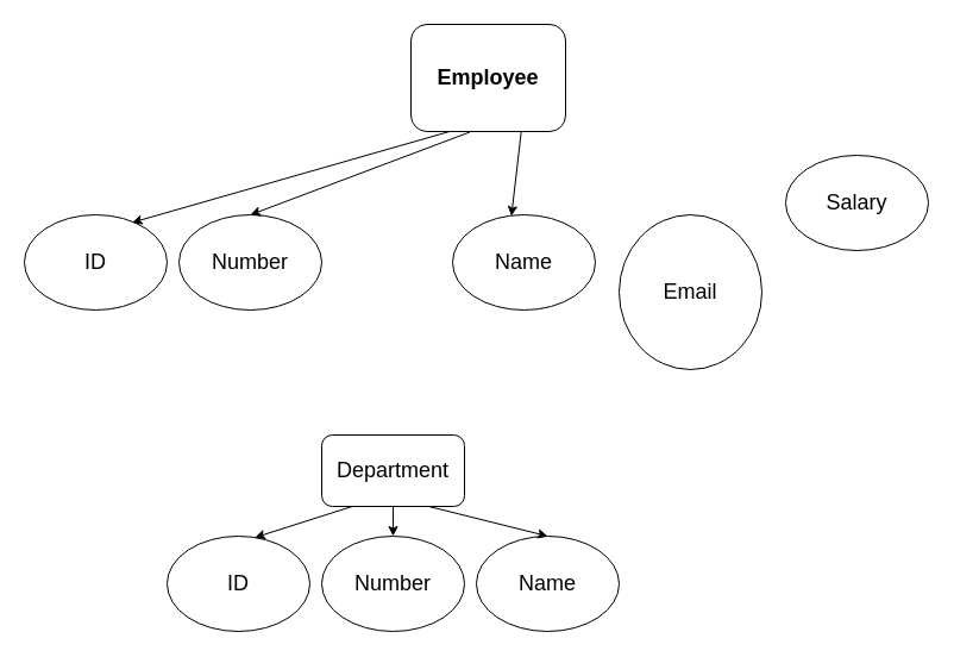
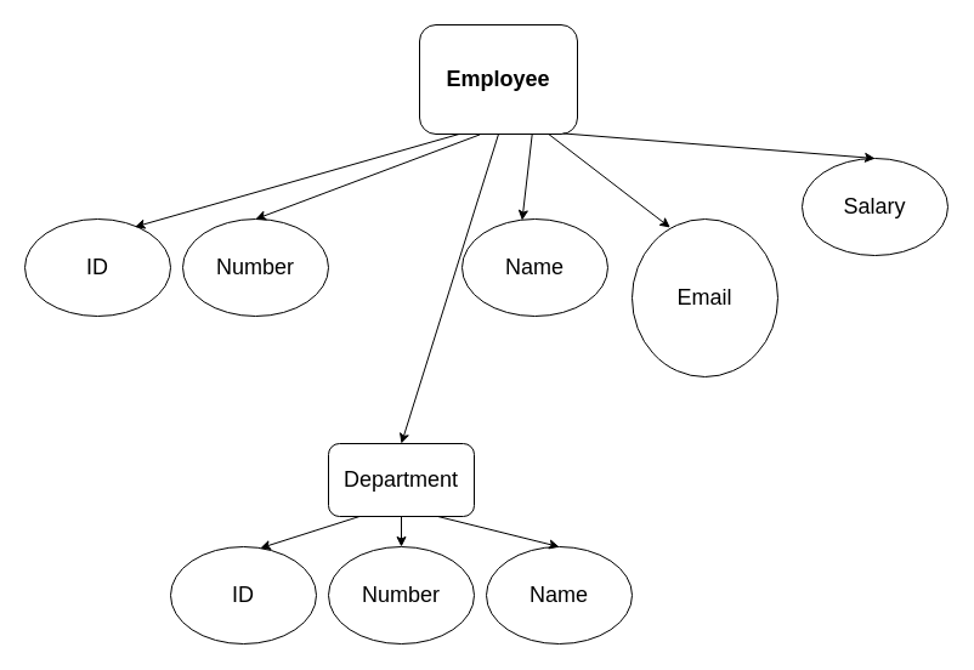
  <mxCell id="0" />
  <mxCell id="1" parent="0" />
  <mxCell id="2" value="&lt;font style=&quot;font-size: 18px;&quot;&gt;ID&lt;/font&gt;" style="ellipse;whiteSpace=wrap;html=1;" vertex="1" parent="1"><mxGeometry x="20" y="180" width="120" height="80" as="geometry" /></mxCell>
  <mxCell id="3" value="&lt;font style=&quot;font-size: 18px;&quot;&gt;Number&lt;/font&gt;" style="ellipse;whiteSpace=wrap;html=1;" vertex="1" parent="1"><mxGeometry x="150" y="180" width="120" height="80" as="geometry" /></mxCell>
  <mxCell id="4" value="&lt;font style=&quot;font-size: 18px;&quot;&gt;Email&lt;/font&gt;" style="ellipse;whiteSpace=wrap;html=1;" vertex="1" parent="1"><mxGeometry x="520" y="180" width="120" height="130" as="geometry" /></mxCell>
  <mxCell id="5" value="&lt;font style=&quot;font-size: 18px;&quot;&gt;Salary&lt;/font&gt;" style="ellipse;whiteSpace=wrap;html=1;" vertex="1" parent="1"><mxGeometry x="660" y="130" width="120" height="80" as="geometry" /></mxCell>
  <mxCell id="6" value="&lt;font style=&quot;font-size: 18px;&quot;&gt;Name&lt;/font&gt;" style="ellipse;whiteSpace=wrap;html=1;" vertex="1" parent="1"><mxGeometry x="380" y="180" width="120" height="80" as="geometry" /></mxCell>
  <mxCell id="7" value="&lt;font style=&quot;font-size: 18px;&quot;&gt;Department&lt;/font&gt;" style="rounded=1;whiteSpace=wrap;html=1;" vertex="1" parent="1"><mxGeometry x="270" y="365" width="120" height="60" as="geometry" /></mxCell>
  <mxCell id="8" value="&lt;b&gt;&lt;font style=&quot;font-size: 18px;&quot;&gt;Employee&lt;/font&gt;&lt;/b&gt;" style="rounded=1;whiteSpace=wrap;html=1;" vertex="1" parent="1"><mxGeometry x="345" y="20" width="130" height="90" as="geometry" /></mxCell>
  <mxCell id="9" value="" style="endArrow=classic;html=1;rounded=0;exitX=0.25;exitY=1;exitDx=0;exitDy=0;entryX=0.754;entryY=0.081;entryDx=0;entryDy=0;entryPerimeter=0;" edge="1" parent="1" source="8" target="2"><mxGeometry width="50" height="50" relative="1" as="geometry"><mxPoint x="310" y="310" as="sourcePoint" /><mxPoint x="360" y="260" as="targetPoint" /></mxGeometry></mxCell>
  <mxCell id="10" value="" style="endArrow=classic;html=1;rounded=0;entryX=0.5;entryY=0;entryDx=0;entryDy=0;exitX=0.383;exitY=1.004;exitDx=0;exitDy=0;exitPerimeter=0;" edge="1" parent="1" source="8" target="3"><mxGeometry width="50" height="50" relative="1" as="geometry"><mxPoint x="308" y="112" as="sourcePoint" /><mxPoint x="420" y="190" as="targetPoint" /></mxGeometry></mxCell>
+ <mxCell id="11" value="" style="endArrow=classic;html=1;rounded=0;exitX=0.909;exitY=0.994;exitDx=0;exitDy=0;exitPerimeter=0;entryX=0.5;entryY=0;entryDx=0;entryDy=0;" edge="1" parent="1" source="8" target="5"><mxGeometry width="50" height="50" relative="1" as="geometry"><mxPoint x="390" y="240" as="sourcePoint" /><mxPoint x="440" y="190" as="targetPoint" /></mxGeometry></mxCell>
+ <mxCell id="12" value="" style="endArrow=classic;html=1;rounded=0;exitX=0.819;exitY=1.002;exitDx=0;exitDy=0;exitPerimeter=0;entryX=0.261;entryY=0.054;entryDx=0;entryDy=0;entryPerimeter=0;" edge="1" parent="1" source="8" target="4"><mxGeometry width="50" height="50" relative="1" as="geometry"><mxPoint x="360" y="180" as="sourcePoint" /><mxPoint x="566" y="182" as="targetPoint" /></mxGeometry></mxCell>
  <mxCell id="13" value="" style="endArrow=classic;html=1;rounded=0;exitX=0.713;exitY=1.002;exitDx=0;exitDy=0;exitPerimeter=0;entryX=0.412;entryY=0.013;entryDx=0;entryDy=0;entryPerimeter=0;" edge="1" parent="1" source="8" target="6"><mxGeometry width="50" height="50" relative="1" as="geometry"><mxPoint x="350" y="190" as="sourcePoint" /><mxPoint x="400" y="140" as="targetPoint" /></mxGeometry></mxCell>
+ <mxCell id="14" value="" style="endArrow=classic;html=1;rounded=0;exitX=0.5;exitY=1;exitDx=0;exitDy=0;entryX=0.5;entryY=0;entryDx=0;entryDy=0;" edge="1" parent="1" source="8" target="7"><mxGeometry width="50" height="50" relative="1" as="geometry"><mxPoint x="380" y="220" as="sourcePoint" /><mxPoint x="430" y="170" as="targetPoint" /></mxGeometry></mxCell>
  <mxCell id="15" value="&lt;font style=&quot;font-size: 18px;&quot;&gt;Name&lt;/font&gt;" style="ellipse;whiteSpace=wrap;html=1;" vertex="1" parent="1"><mxGeometry x="400" y="450" width="120" height="80" as="geometry" /></mxCell>
  <mxCell id="16" value="&lt;font style=&quot;font-size: 18px;&quot;&gt;Number&lt;/font&gt;" style="ellipse;whiteSpace=wrap;html=1;" vertex="1" parent="1"><mxGeometry x="270" y="450" width="120" height="80" as="geometry" /></mxCell>
  <mxCell id="17" value="&lt;font style=&quot;font-size: 18px;&quot;&gt;ID&lt;/font&gt;" style="ellipse;whiteSpace=wrap;html=1;" vertex="1" parent="1"><mxGeometry x="140" y="450" width="120" height="80" as="geometry" /></mxCell>
  <mxCell id="18" value="" style="endArrow=classic;html=1;rounded=0;exitX=0.75;exitY=1;exitDx=0;exitDy=0;entryX=0.5;entryY=0;entryDx=0;entryDy=0;" edge="1" parent="1" source="7" target="15"><mxGeometry width="50" height="50" relative="1" as="geometry"><mxPoint x="350" y="480" as="sourcePoint" /><mxPoint x="400" y="430" as="targetPoint" /></mxGeometry></mxCell>
  <mxCell id="19" value="" style="endArrow=classic;html=1;rounded=0;exitX=0.5;exitY=1;exitDx=0;exitDy=0;entryX=0.5;entryY=0;entryDx=0;entryDy=0;" edge="1" parent="1" source="7" target="16"><mxGeometry width="50" height="50" relative="1" as="geometry"><mxPoint x="390" y="480" as="sourcePoint" /><mxPoint x="440" y="430" as="targetPoint" /></mxGeometry></mxCell>
  <mxCell id="20" value="" style="endArrow=classic;html=1;rounded=0;entryX=0.615;entryY=0.014;entryDx=0;entryDy=0;entryPerimeter=0;exitX=0.212;exitY=1.001;exitDx=0;exitDy=0;exitPerimeter=0;" edge="1" parent="1" source="7" target="17"><mxGeometry width="50" height="50" relative="1" as="geometry"><mxPoint x="280" y="390" as="sourcePoint" /><mxPoint x="440" y="430" as="targetPoint" /></mxGeometry></mxCell>
